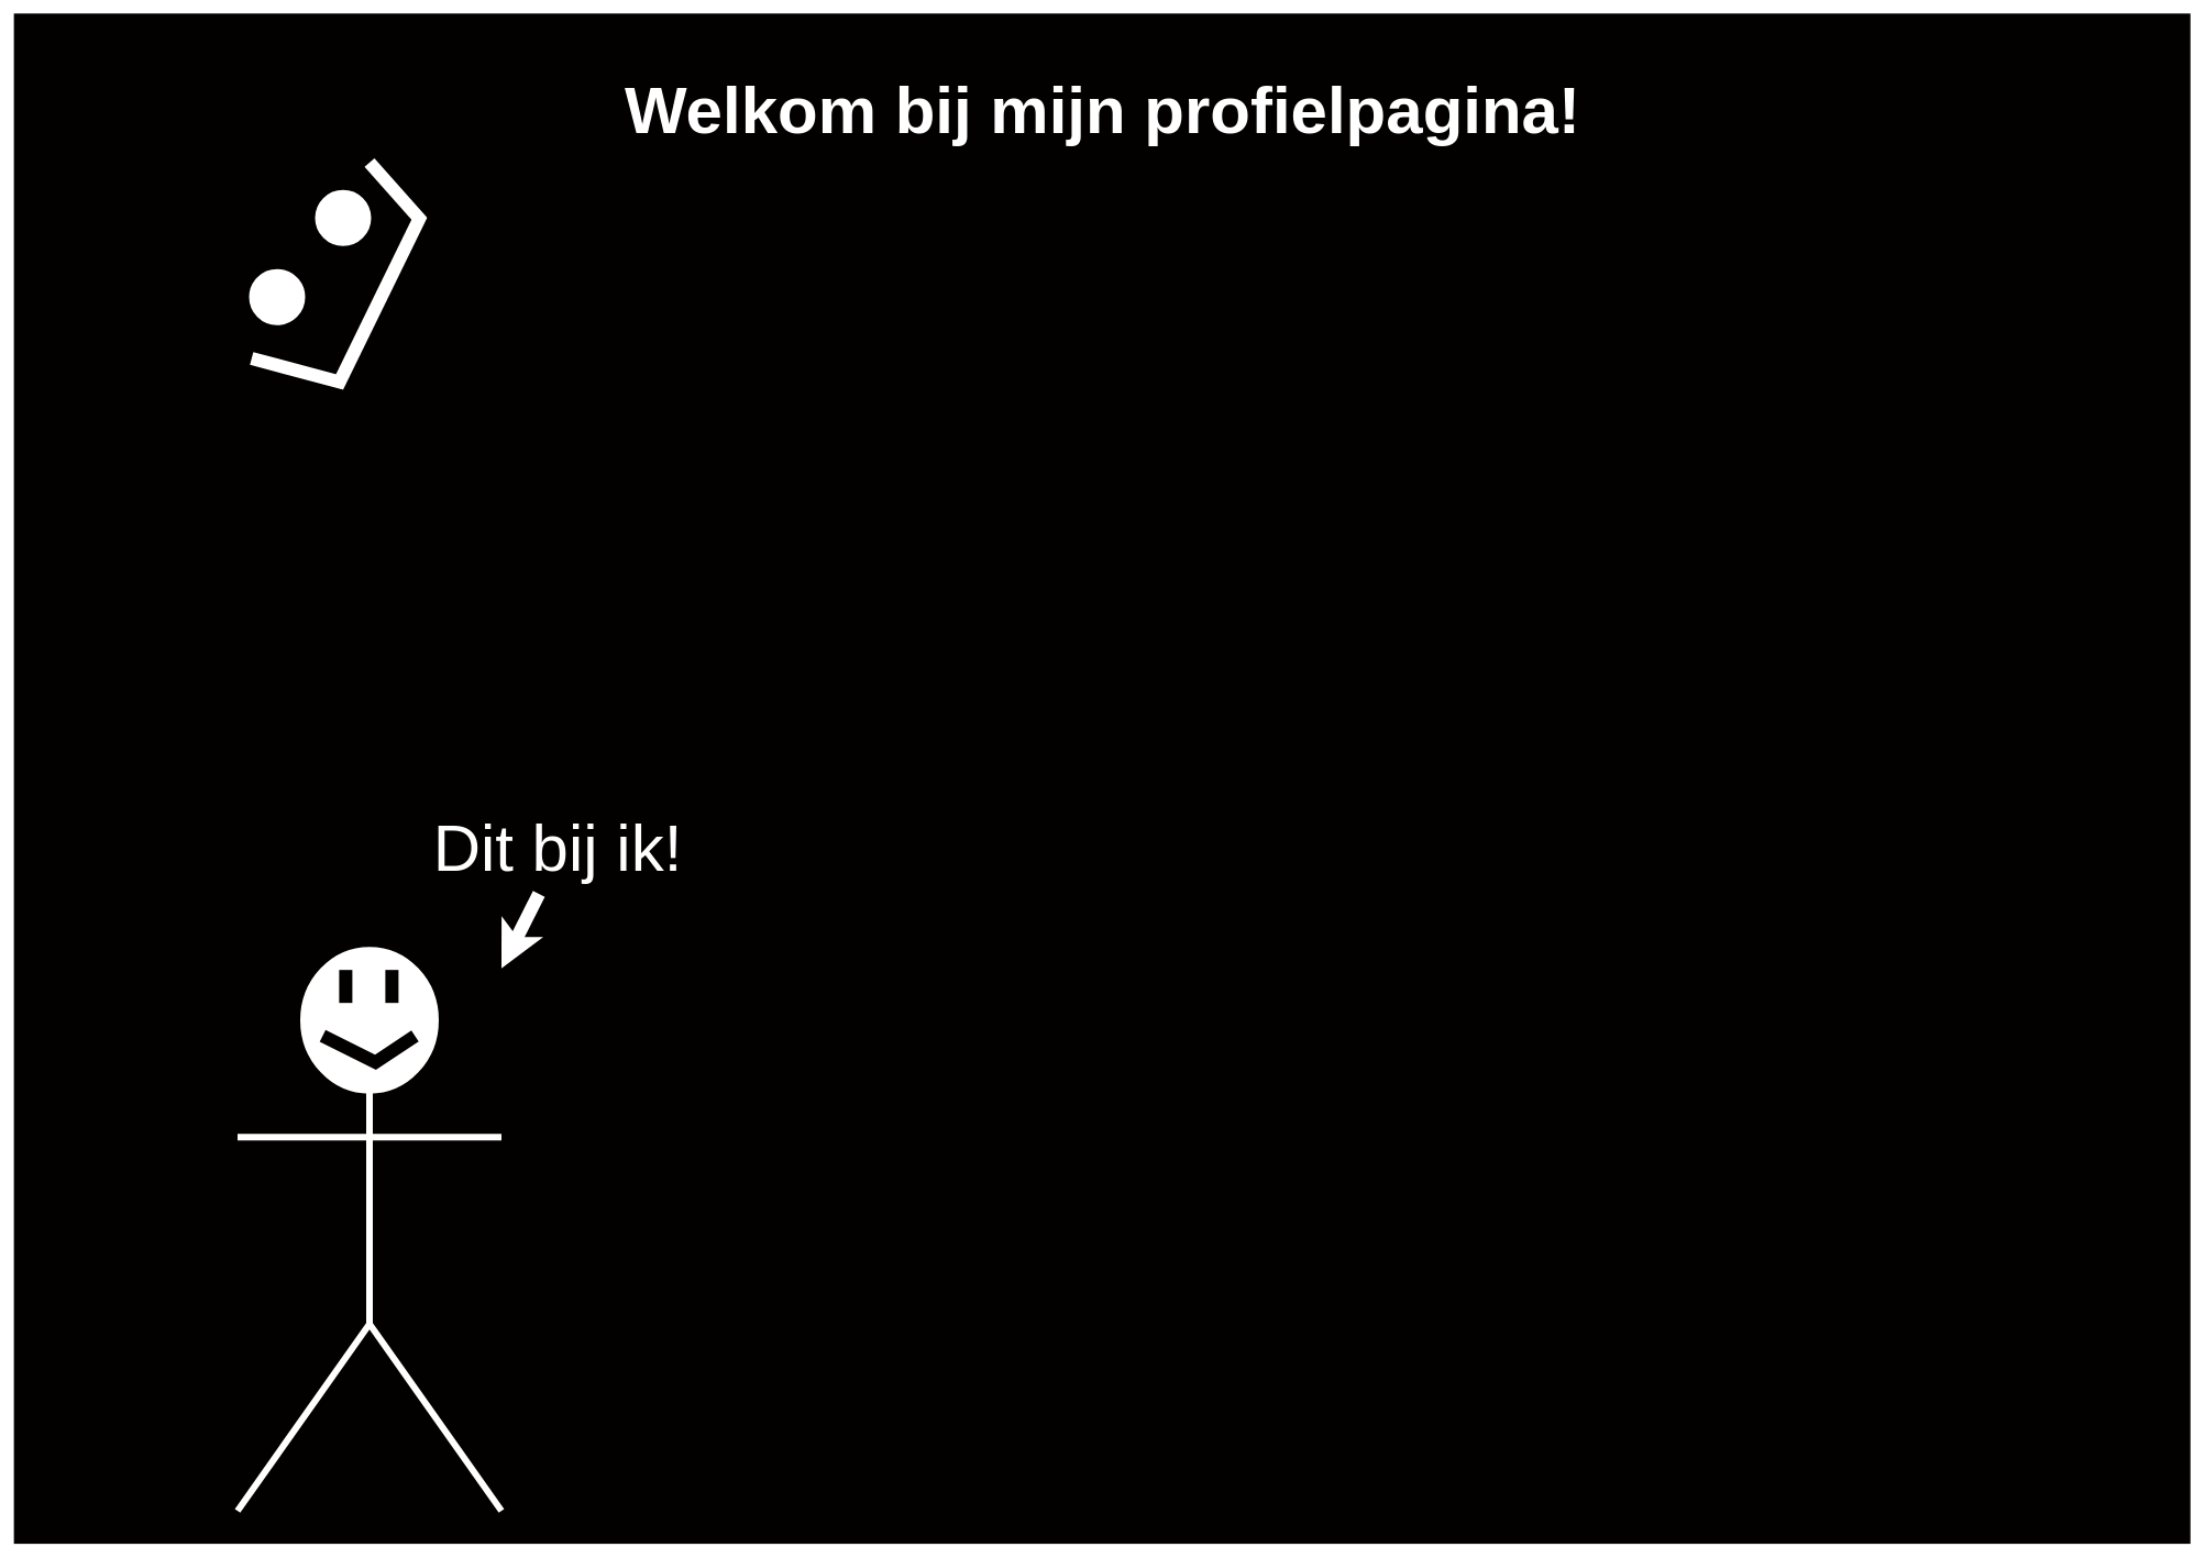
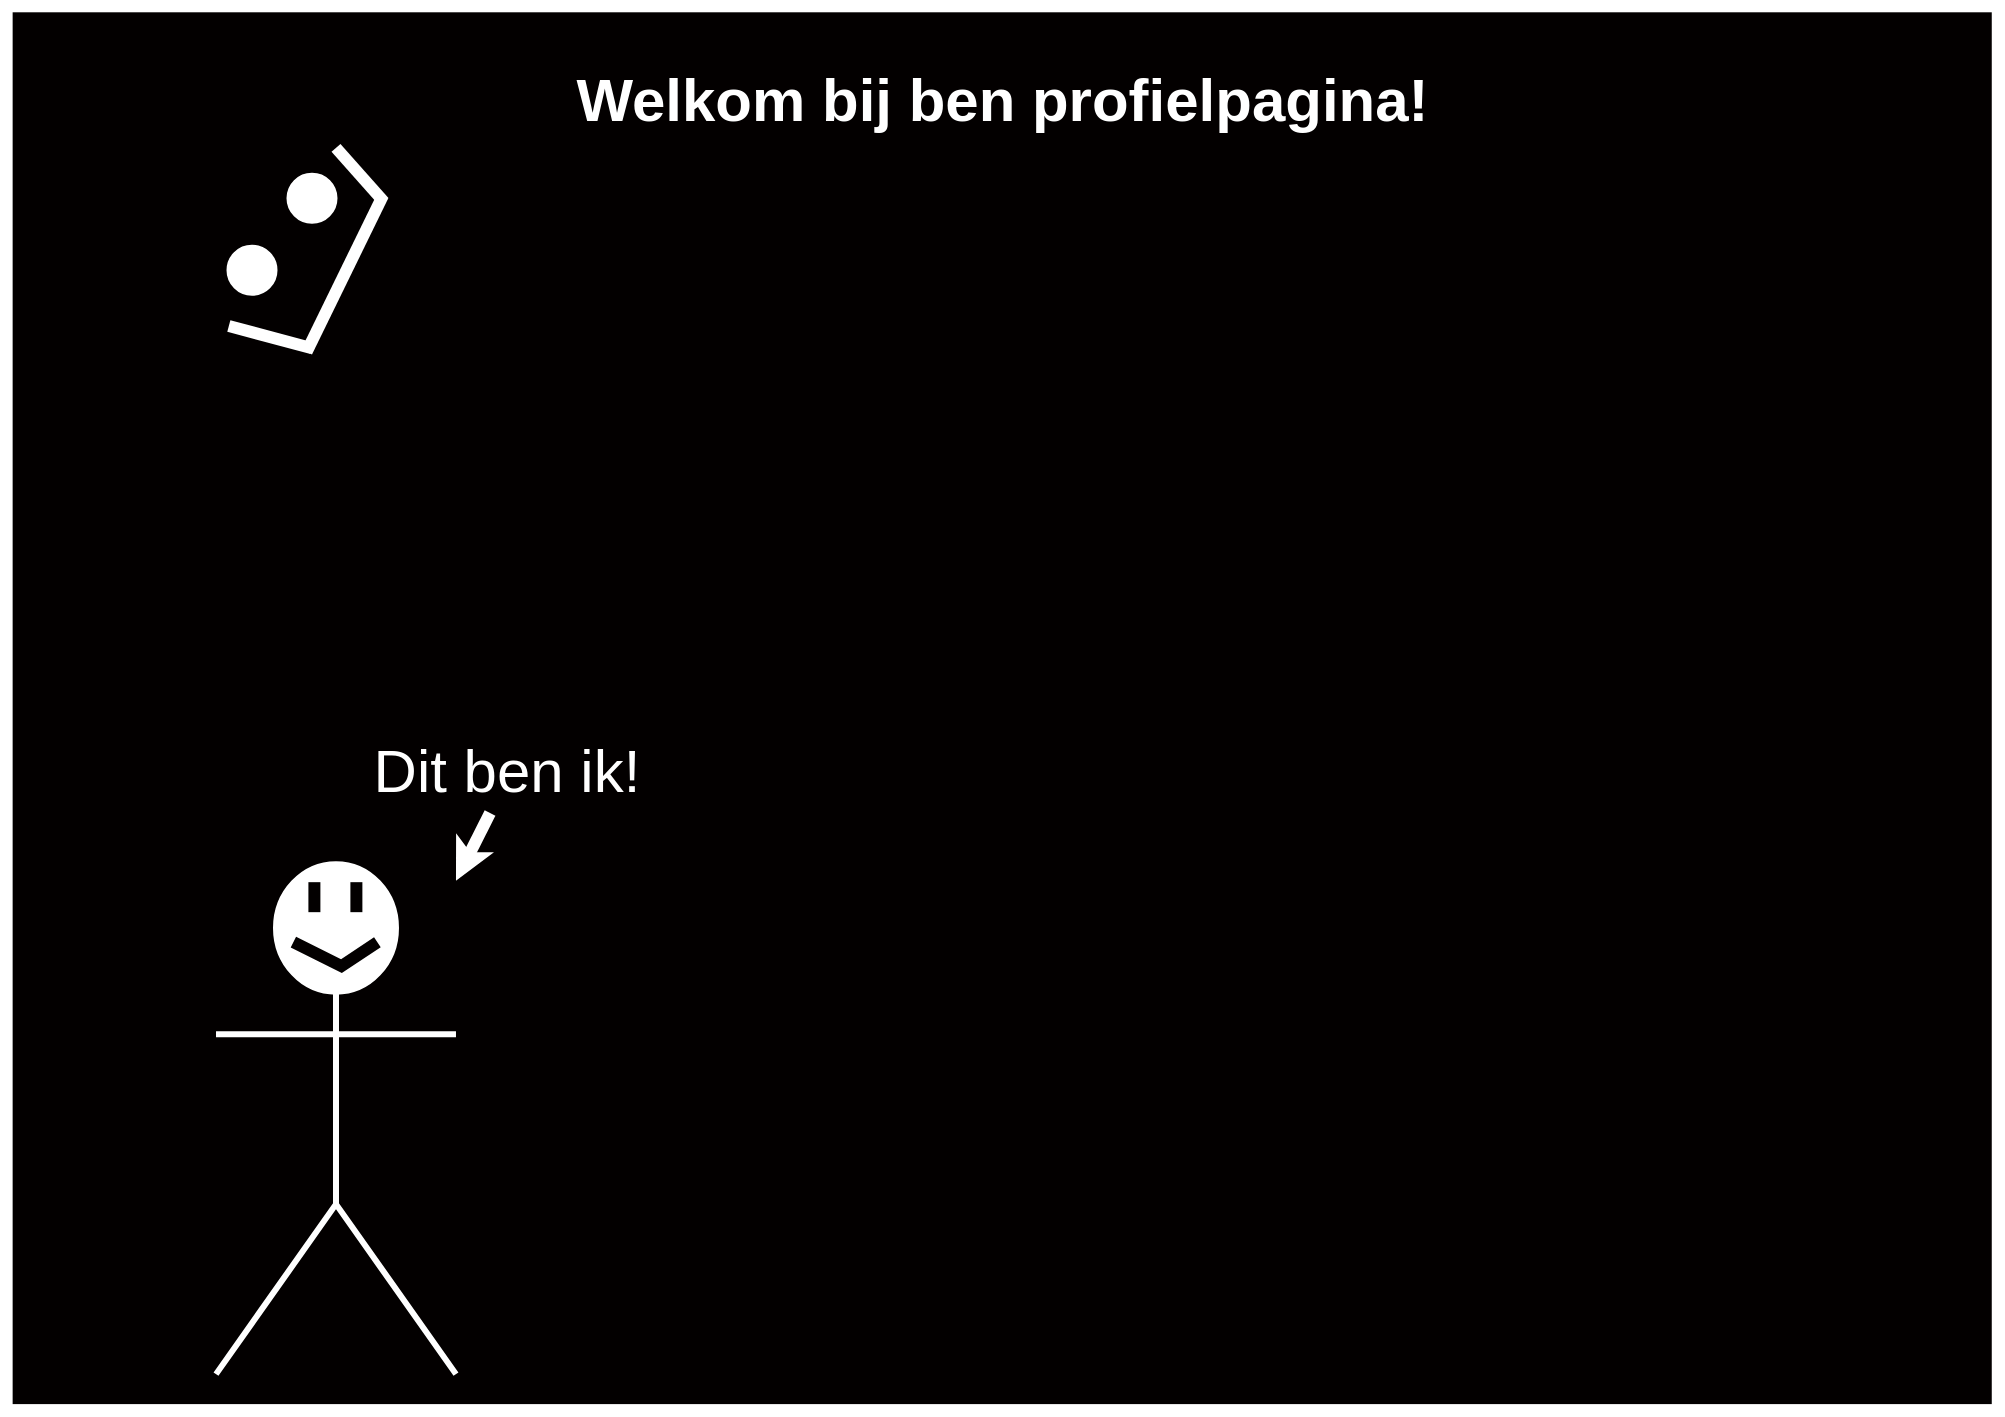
  <mxCell id="0" />
  <mxCell id="1" parent="0" />
  <mxCell id="2" value="" style="rounded=0;whiteSpace=wrap;html=1;strokeColor=none;strokeWidth=5;fillColor=#030000;" vertex="1" parent="1"><mxGeometry x="20" y="20" width="3299" height="2320" as="geometry" /></mxCell>
- <mxCell id="3" value="Welkom bij mijn profielpagina!" style="text;html=1;align=center;verticalAlign=middle;resizable=0;points=[];autosize=1;fontColor=#FFFFFF;fontStyle=1;fontSize=100;" vertex="1" parent="1"><mxGeometry x="935" y="100" width="1470" height="130" as="geometry" /></mxCell>
+ <mxCell id="3" value="Welkom bij ben profielpagina!" style="text;html=1;align=center;verticalAlign=middle;resizable=0;points=[];autosize=1;fontColor=#FFFFFF;fontStyle=1;fontSize=100;" vertex="1" parent="1"><mxGeometry x="935" y="100" width="1470" height="130" as="geometry" /></mxCell>
  <mxCell id="4" value="" style="ellipse;whiteSpace=wrap;html=1;aspect=fixed;strokeColor=#FFFFFF;strokeWidth=5;fontSize=100;fontColor=#FFFFFF;fillColor=#FFFFFF;direction=south;" vertex="1" parent="1"><mxGeometry x="379" y="410" width="80" height="80" as="geometry" /></mxCell>
  <mxCell id="5" value="" style="ellipse;whiteSpace=wrap;html=1;aspect=fixed;strokeColor=#FFFFFF;strokeWidth=5;fontSize=100;fontColor=#FFFFFF;fillColor=#FFFFFF;" vertex="1" parent="1"><mxGeometry x="479" y="290" width="80" height="80" as="geometry" /></mxCell>
  <mxCell id="6" value="" style="endArrow=none;html=1;rounded=0;fontSize=100;fontColor=#FFFFFF;strokeColor=#FFFFFF;strokeWidth=20;" edge="1" parent="1"><mxGeometry width="50" height="50" relative="1" as="geometry"><mxPoint x="380.359" y="543" as="sourcePoint" /><mxPoint x="519" y="580" as="targetPoint" /></mxGeometry></mxCell>
  <mxCell id="7" value="" style="endArrow=none;html=1;rounded=0;fontSize=100;fontColor=#FFFFFF;strokeColor=#FFFFFF;strokeWidth=20;" edge="1" parent="1"><mxGeometry width="50" height="50" relative="1" as="geometry"><mxPoint x="510" y="586" as="sourcePoint" /><mxPoint x="637" y="326" as="targetPoint" /></mxGeometry></mxCell>
  <mxCell id="8" value="" style="endArrow=none;html=1;rounded=0;fontSize=100;fontColor=#FFFFFF;strokeColor=#FFFFFF;strokeWidth=20;" edge="1" parent="1"><mxGeometry width="50" height="50" relative="1" as="geometry"><mxPoint x="559" y="246" as="sourcePoint" /><mxPoint x="639" y="336" as="targetPoint" /></mxGeometry></mxCell>
  <mxCell id="9" value="Actor" style="shape=umlActor;verticalLabelPosition=bottom;verticalAlign=top;outlineConnect=0;strokeColor=#FFFFFF;strokeWidth=10;fontSize=1;fontColor=none;fillColor=#FFFFFF;textOpacity=0;noLabel=1;" vertex="1" parent="1"><mxGeometry x="359" y="1440" width="400" height="850" as="geometry" /></mxCell>
  <mxCell id="10" value="" style="endArrow=none;html=1;rounded=0;strokeColor=#030000;strokeWidth=20;fontSize=1;fontColor=none;" edge="1" parent="1"><mxGeometry width="50" height="50" relative="1" as="geometry"><mxPoint x="523" y="1520" as="sourcePoint" /><mxPoint x="523" y="1470" as="targetPoint" /></mxGeometry></mxCell>
  <mxCell id="11" value="" style="endArrow=none;html=1;rounded=0;strokeColor=#030000;strokeWidth=20;fontSize=1;fontColor=none;" edge="1" parent="1"><mxGeometry width="50" height="50" relative="1" as="geometry"><mxPoint x="593" y="1520" as="sourcePoint" /><mxPoint x="593" y="1470" as="targetPoint" /></mxGeometry></mxCell>
  <mxCell id="12" value="" style="endArrow=none;html=1;rounded=0;strokeColor=#030000;strokeWidth=20;fontSize=1;fontColor=none;" edge="1" parent="1"><mxGeometry width="50" height="50" relative="1" as="geometry"><mxPoint x="488" y="1570" as="sourcePoint" /><mxPoint x="628" y="1570" as="targetPoint" /><Array as="points"><mxPoint x="568" y="1610" /></Array></mxGeometry></mxCell>
- <mxCell id="13" value="&lt;font style=&quot;font-size: 100px;&quot;&gt;Dit bij ik!&lt;/font&gt;" style="text;html=1;align=center;verticalAlign=middle;resizable=0;points=[];autosize=1;fontSize=100;fontColor=#FFFFFF;" vertex="1" parent="1"><mxGeometry x="609" y="1220" width="470" height="130" as="geometry" /></mxCell>
+ <mxCell id="13" value="&lt;font style=&quot;font-size: 100px;&quot;&gt;Dit ben ik!&lt;/font&gt;" style="text;html=1;align=center;verticalAlign=middle;resizable=0;points=[];autosize=1;fontSize=100;fontColor=#FFFFFF;" vertex="1" parent="1"><mxGeometry x="609" y="1220" width="470" height="130" as="geometry" /></mxCell>
  <mxCell id="14" value="" style="endArrow=classic;html=1;rounded=0;strokeColor=#FFFFFF;strokeWidth=20;fontSize=100;fontColor=#FFFFFF;exitX=0.44;exitY=1.036;exitDx=0;exitDy=0;exitPerimeter=0;" edge="1" parent="1" source="13" target="9"><mxGeometry width="50" height="50" relative="1" as="geometry"><mxPoint x="859" y="1510" as="sourcePoint" /><mxPoint x="909" y="1380" as="targetPoint" /></mxGeometry></mxCell>
